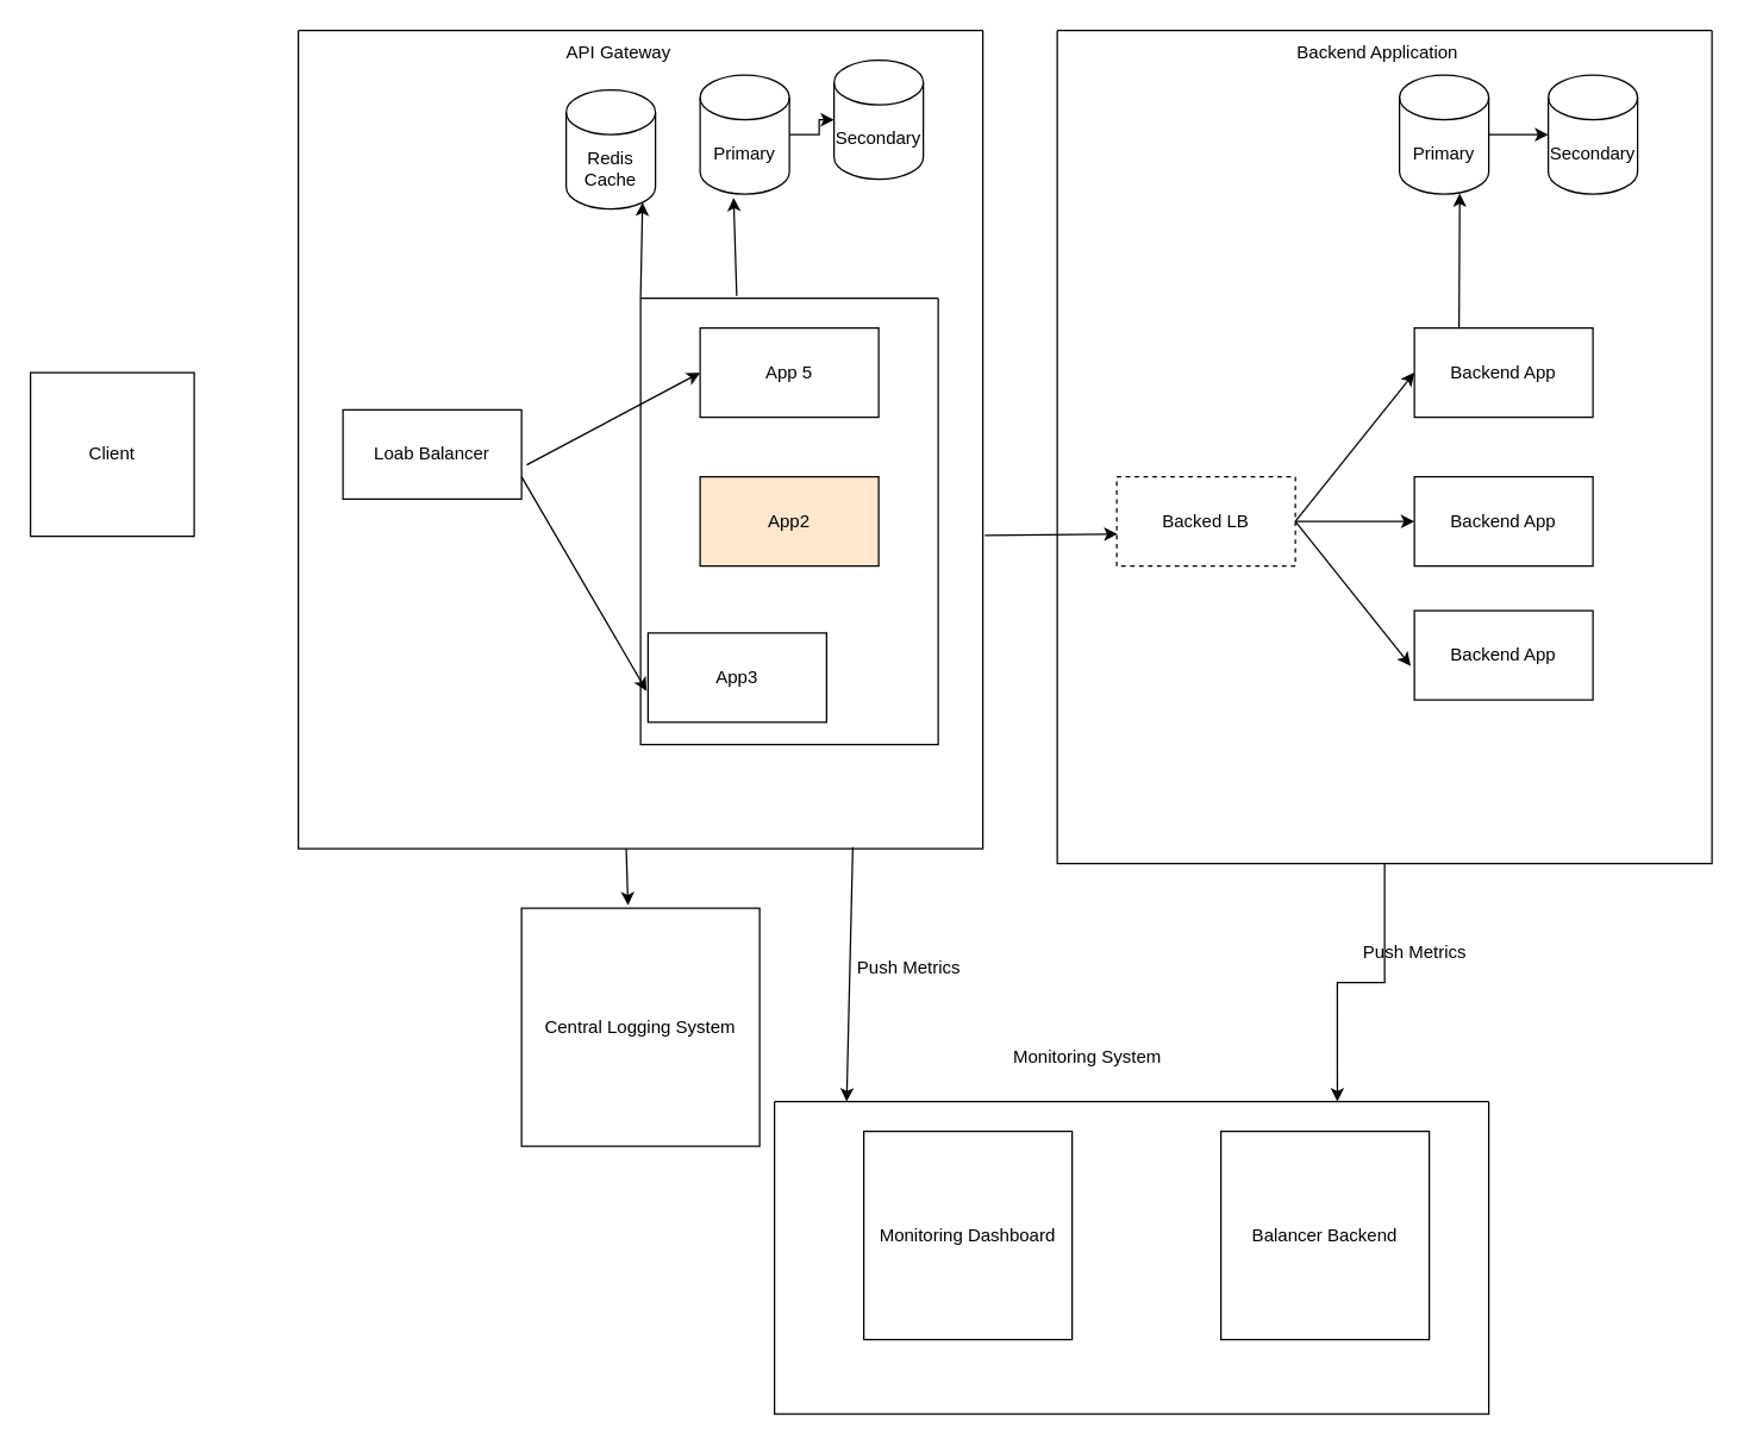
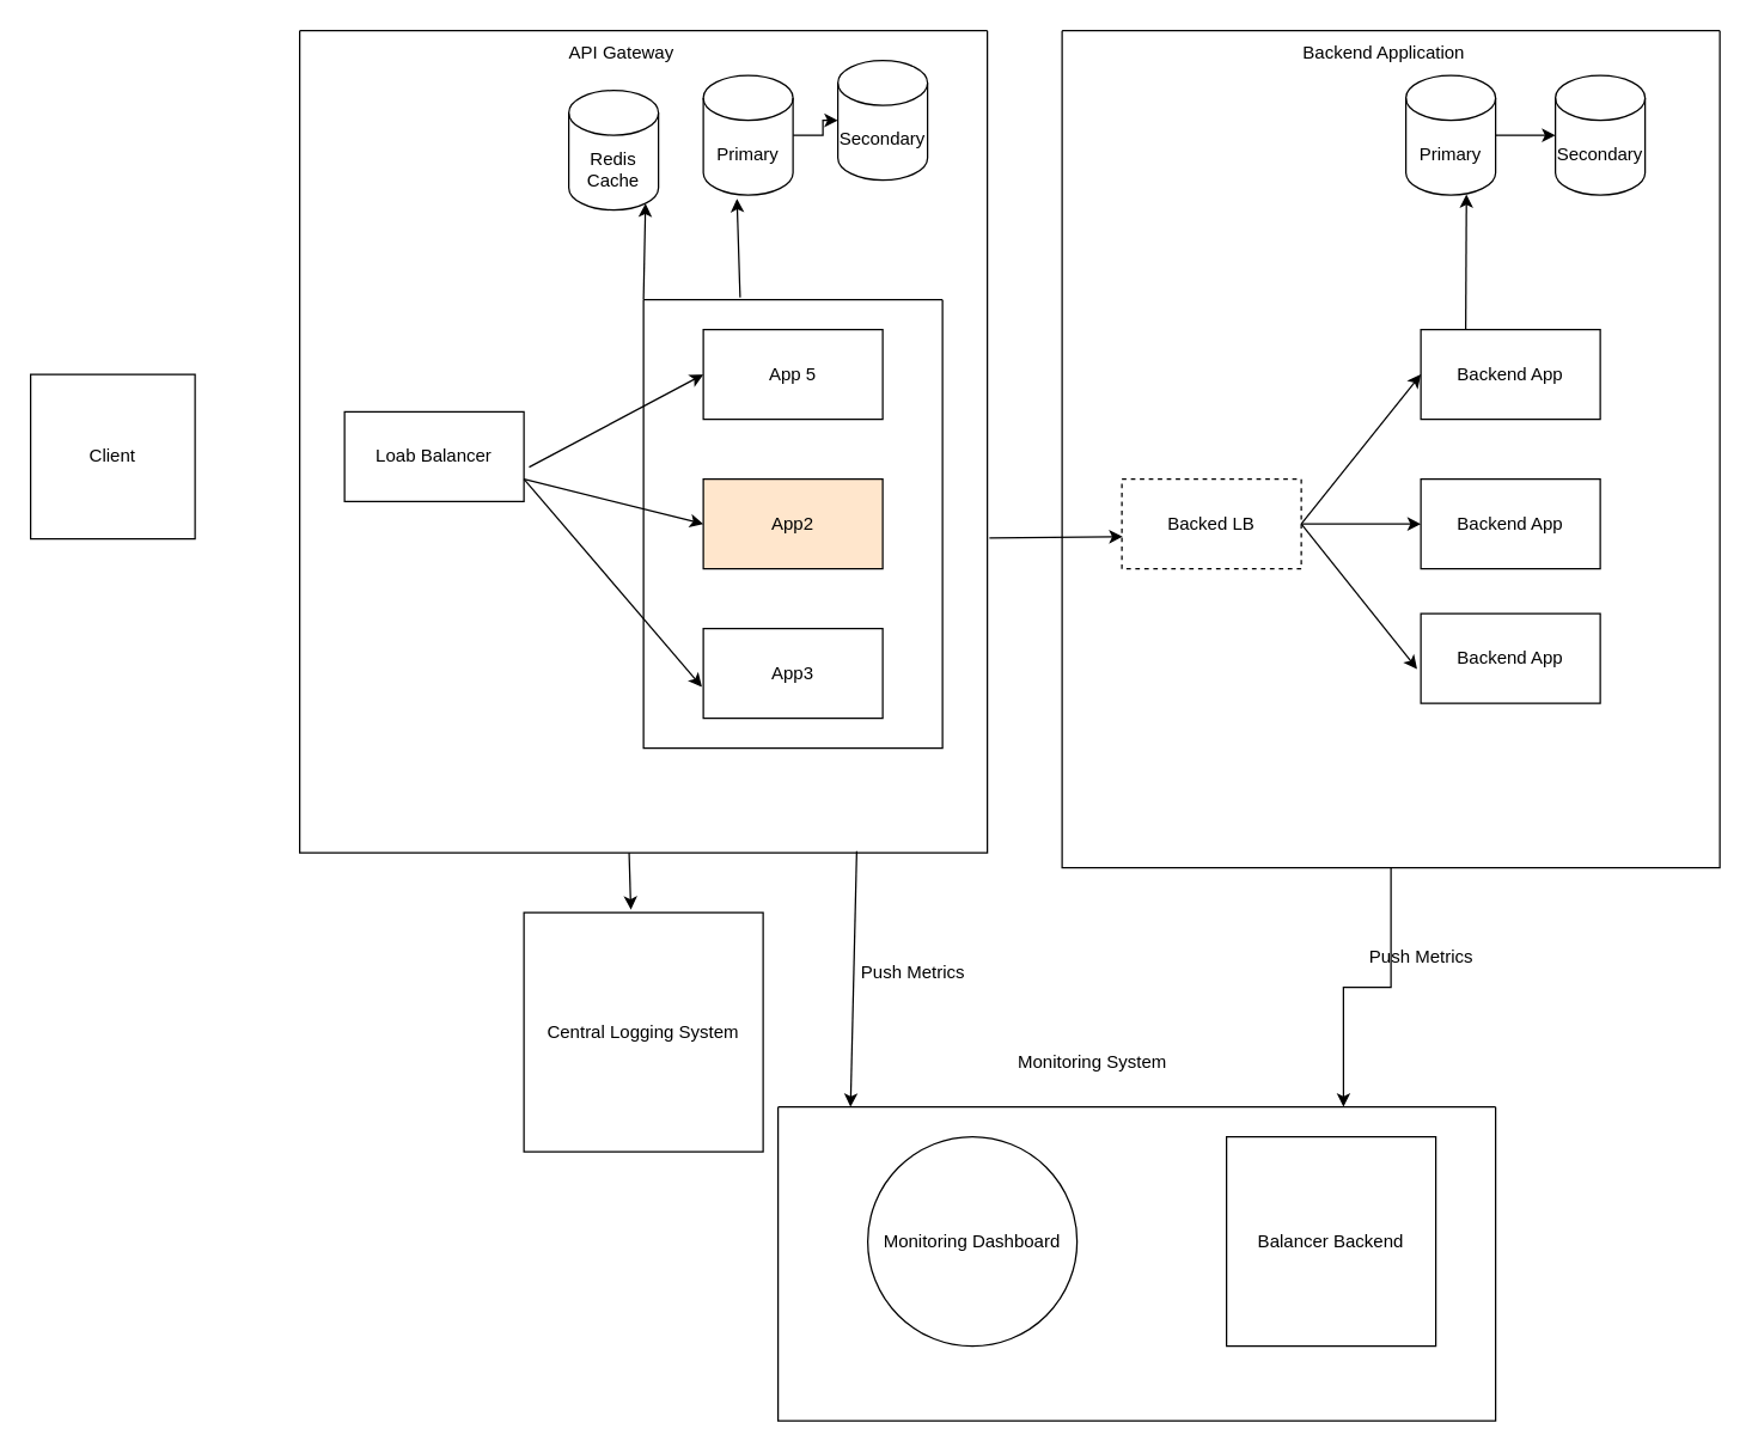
  <mxCell id="0" />
  <mxCell id="1" parent="0" />
  <mxCell id="2" value="Client" style="whiteSpace=wrap;html=1;aspect=fixed;" parent="1" vertex="1"><mxGeometry x="20" y="250" width="110" height="110" as="geometry" /></mxCell>
  <mxCell id="3" value="Loab Balancer" style="rounded=0;whiteSpace=wrap;html=1;" parent="1" vertex="1"><mxGeometry x="230" y="275" width="120" height="60" as="geometry" /></mxCell>
  <mxCell id="4" value="" style="endArrow=classic;html=1;rounded=0;entryX=0;entryY=0.5;entryDx=0;entryDy=0;exitX=1.029;exitY=0.617;exitDx=0;exitDy=0;exitPerimeter=0;" parent="1" source="3" target="5" edge="1"><mxGeometry width="50" height="50" relative="1" as="geometry"><mxPoint x="400" y="310" as="sourcePoint" /><mxPoint x="450" y="260" as="targetPoint" /></mxGeometry></mxCell>
  <mxCell id="5" value="App 5" style="rounded=0;whiteSpace=wrap;html=1;" parent="1" vertex="1"><mxGeometry x="470" y="220" width="120" height="60" as="geometry" /></mxCell>
- <mxCell id="6" value="App3" style="rounded=0;whiteSpace=wrap;html=1;" parent="1" vertex="1"><mxGeometry x="435" y="425" width="120" height="60" as="geometry" /></mxCell>
+ <mxCell id="6" value="App3" style="rounded=0;whiteSpace=wrap;html=1;" parent="1" vertex="1"><mxGeometry x="470" y="420" width="120" height="60" as="geometry" /></mxCell>
  <mxCell id="7" value="App2" style="rounded=0;whiteSpace=wrap;html=1;fillColor=#ffe6cc;" parent="1" vertex="1"><mxGeometry x="470" y="320" width="120" height="60" as="geometry" /></mxCell>
+ <mxCell id="8" value="" style="endArrow=classic;html=1;rounded=0;exitX=1;exitY=0.75;exitDx=0;exitDy=0;entryX=0;entryY=0.5;entryDx=0;entryDy=0;" parent="1" source="3" target="7" edge="1"><mxGeometry width="50" height="50" relative="1" as="geometry"><mxPoint x="380" y="390" as="sourcePoint" /><mxPoint x="430" y="340" as="targetPoint" /></mxGeometry></mxCell>
  <mxCell id="9" value="" style="endArrow=classic;html=1;rounded=0;exitX=1;exitY=0.75;exitDx=0;exitDy=0;entryX=-0.008;entryY=0.65;entryDx=0;entryDy=0;entryPerimeter=0;" parent="1" source="3" target="6" edge="1"><mxGeometry width="50" height="50" relative="1" as="geometry"><mxPoint x="380" y="390" as="sourcePoint" /><mxPoint x="430" y="340" as="targetPoint" /></mxGeometry></mxCell>
  <mxCell id="10" value="Backed LB" style="rounded=0;whiteSpace=wrap;html=1;dashed=1;" parent="1" vertex="1"><mxGeometry x="750" y="320" width="120" height="60" as="geometry" /></mxCell>
  <mxCell id="11" value="Backend App" style="rounded=0;whiteSpace=wrap;html=1;" parent="1" vertex="1"><mxGeometry x="950" y="220" width="120" height="60" as="geometry" /></mxCell>
  <mxCell id="12" value="Backend App" style="rounded=0;whiteSpace=wrap;html=1;" parent="1" vertex="1"><mxGeometry x="950" y="410" width="120" height="60" as="geometry" /></mxCell>
  <mxCell id="13" value="Backend App" style="rounded=0;whiteSpace=wrap;html=1;" parent="1" vertex="1"><mxGeometry x="950" y="320" width="120" height="60" as="geometry" /></mxCell>
  <mxCell id="14" value="" style="endArrow=classic;html=1;rounded=0;exitX=1;exitY=0.5;exitDx=0;exitDy=0;entryX=0;entryY=0.5;entryDx=0;entryDy=0;" parent="1" source="10" target="11" edge="1"><mxGeometry width="50" height="50" relative="1" as="geometry"><mxPoint x="630" y="390" as="sourcePoint" /><mxPoint x="680" y="340" as="targetPoint" /></mxGeometry></mxCell>
  <mxCell id="15" value="" style="endArrow=classic;html=1;rounded=0;exitX=1;exitY=0.5;exitDx=0;exitDy=0;entryX=0;entryY=0.5;entryDx=0;entryDy=0;" parent="1" source="10" target="13" edge="1"><mxGeometry width="50" height="50" relative="1" as="geometry"><mxPoint x="630" y="390" as="sourcePoint" /><mxPoint x="680" y="340" as="targetPoint" /></mxGeometry></mxCell>
  <mxCell id="16" value="" style="endArrow=classic;html=1;rounded=0;exitX=1;exitY=0.5;exitDx=0;exitDy=0;entryX=-0.021;entryY=0.617;entryDx=0;entryDy=0;entryPerimeter=0;" parent="1" source="10" target="12" edge="1"><mxGeometry width="50" height="50" relative="1" as="geometry"><mxPoint x="630" y="390" as="sourcePoint" /><mxPoint x="680" y="340" as="targetPoint" /></mxGeometry></mxCell>
  <mxCell id="17" value="" style="edgeStyle=orthogonalEdgeStyle;rounded=0;orthogonalLoop=1;jettySize=auto;html=1;" parent="1" source="23" target="18" edge="1"><mxGeometry relative="1" as="geometry" /></mxCell>
  <mxCell id="18" value="Secondary" style="shape=cylinder3;whiteSpace=wrap;html=1;boundedLbl=1;backgroundOutline=1;size=15;" parent="1" vertex="1"><mxGeometry x="560" y="40" width="60" height="80" as="geometry" /></mxCell>
  <mxCell id="19" value="" style="swimlane;startSize=0;" parent="1" vertex="1"><mxGeometry x="430" y="200" width="200" height="300" as="geometry" /></mxCell>
  <mxCell id="20" value="" style="swimlane;startSize=0;" parent="1" vertex="1"><mxGeometry x="200" y="20" width="460" height="550" as="geometry" /></mxCell>
  <mxCell id="21" value="API Gateway" style="text;html=1;align=center;verticalAlign=middle;resizable=0;points=[];autosize=1;strokeColor=none;fillColor=none;" parent="20" vertex="1"><mxGeometry x="170" width="90" height="30" as="geometry" /></mxCell>
  <mxCell id="22" value="Redis Cache" style="shape=cylinder3;whiteSpace=wrap;html=1;boundedLbl=1;backgroundOutline=1;size=15;" parent="20" vertex="1"><mxGeometry x="180" y="40" width="60" height="80" as="geometry" /></mxCell>
  <mxCell id="23" value="Primary" style="shape=cylinder3;whiteSpace=wrap;html=1;boundedLbl=1;backgroundOutline=1;size=15;" parent="20" vertex="1"><mxGeometry x="270" y="30" width="60" height="80" as="geometry" /></mxCell>
  <mxCell id="24" value="" style="endArrow=classic;html=1;rounded=0;exitX=0;exitY=0;exitDx=0;exitDy=0;entryX=0.855;entryY=1;entryDx=0;entryDy=-4.35;entryPerimeter=0;" parent="1" source="19" target="22" edge="1"><mxGeometry width="50" height="50" relative="1" as="geometry"><mxPoint x="630" y="380" as="sourcePoint" /><mxPoint x="680" y="330" as="targetPoint" /></mxGeometry></mxCell>
  <mxCell id="25" value="" style="endArrow=classic;html=1;rounded=0;exitX=0.323;exitY=-0.005;exitDx=0;exitDy=0;exitPerimeter=0;entryX=0.375;entryY=1.031;entryDx=0;entryDy=0;entryPerimeter=0;" parent="1" source="19" target="23" edge="1"><mxGeometry width="50" height="50" relative="1" as="geometry"><mxPoint x="630" y="380" as="sourcePoint" /><mxPoint x="680" y="330" as="targetPoint" /></mxGeometry></mxCell>
  <mxCell id="26" value="" style="endArrow=classic;html=1;rounded=0;exitX=1.003;exitY=0.617;exitDx=0;exitDy=0;exitPerimeter=0;entryX=0.004;entryY=0.642;entryDx=0;entryDy=0;entryPerimeter=0;" parent="1" source="20" target="10" edge="1"><mxGeometry width="50" height="50" relative="1" as="geometry"><mxPoint x="670" y="360" as="sourcePoint" /><mxPoint x="680" y="330" as="targetPoint" /></mxGeometry></mxCell>
  <mxCell id="27" value="Primary" style="shape=cylinder3;whiteSpace=wrap;html=1;boundedLbl=1;backgroundOutline=1;size=15;" parent="1" vertex="1"><mxGeometry x="940" y="50" width="60" height="80" as="geometry" /></mxCell>
  <mxCell id="28" value="Secondary" style="shape=cylinder3;whiteSpace=wrap;html=1;boundedLbl=1;backgroundOutline=1;size=15;" parent="1" vertex="1"><mxGeometry x="1040" y="50" width="60" height="80" as="geometry" /></mxCell>
  <mxCell id="29" value="" style="endArrow=classic;html=1;rounded=0;exitX=1;exitY=0.5;exitDx=0;exitDy=0;exitPerimeter=0;entryX=0;entryY=0.5;entryDx=0;entryDy=0;entryPerimeter=0;" parent="1" source="27" target="28" edge="1"><mxGeometry width="50" height="50" relative="1" as="geometry"><mxPoint x="790" y="350" as="sourcePoint" /><mxPoint x="840" y="300" as="targetPoint" /></mxGeometry></mxCell>
  <mxCell id="30" value="" style="endArrow=classic;html=1;rounded=0;exitX=0.25;exitY=0;exitDx=0;exitDy=0;entryX=0.675;entryY=0.994;entryDx=0;entryDy=0;entryPerimeter=0;" parent="1" source="11" target="27" edge="1"><mxGeometry width="50" height="50" relative="1" as="geometry"><mxPoint x="790" y="350" as="sourcePoint" /><mxPoint x="840" y="300" as="targetPoint" /></mxGeometry></mxCell>
  <mxCell id="31" style="edgeStyle=orthogonalEdgeStyle;rounded=0;orthogonalLoop=1;jettySize=auto;html=1;exitX=0.5;exitY=1;exitDx=0;exitDy=0;entryX=0.788;entryY=0;entryDx=0;entryDy=0;entryPerimeter=0;" parent="1" source="32" target="34" edge="1"><mxGeometry relative="1" as="geometry" /></mxCell>
  <mxCell id="32" value="" style="swimlane;startSize=0;" parent="1" vertex="1"><mxGeometry x="710" y="20" width="440" height="560" as="geometry" /></mxCell>
  <mxCell id="33" value="Backend Application" style="text;html=1;align=center;verticalAlign=middle;resizable=0;points=[];autosize=1;strokeColor=none;fillColor=none;" parent="32" vertex="1"><mxGeometry x="150" width="130" height="30" as="geometry" /></mxCell>
  <mxCell id="34" value="" style="swimlane;startSize=0;" parent="1" vertex="1"><mxGeometry x="520" y="740" width="480" height="210" as="geometry" /></mxCell>
  <mxCell id="35" value="Balancer Backend" style="whiteSpace=wrap;html=1;aspect=fixed;" parent="34" vertex="1"><mxGeometry x="300" y="20" width="140" height="140" as="geometry" /></mxCell>
  <mxCell id="36" value="Monitoring System" style="text;html=1;align=center;verticalAlign=middle;resizable=0;points=[];autosize=1;strokeColor=none;fillColor=none;" parent="1" vertex="1"><mxGeometry x="670" y="695" width="120" height="30" as="geometry" /></mxCell>
- <mxCell id="37" value="Monitoring Dashboard" style="whiteSpace=wrap;html=1;aspect=fixed;" parent="1" vertex="1"><mxGeometry x="580" y="760" width="140" height="140" as="geometry" /></mxCell>
+ <mxCell id="37" value="Monitoring Dashboard" style="ellipse;whiteSpace=wrap;html=1;aspect=fixed;" parent="1" vertex="1"><mxGeometry x="580" y="760" width="140" height="140" as="geometry" /></mxCell>
  <mxCell id="38" value="" style="endArrow=classic;html=1;rounded=0;exitX=0.81;exitY=0.998;exitDx=0;exitDy=0;exitPerimeter=0;entryX=0.101;entryY=0;entryDx=0;entryDy=0;entryPerimeter=0;" parent="1" source="20" target="34" edge="1"><mxGeometry width="50" height="50" relative="1" as="geometry"><mxPoint x="600" y="820" as="sourcePoint" /><mxPoint x="650" y="770" as="targetPoint" /></mxGeometry></mxCell>
  <mxCell id="39" value="Push Metrics" style="text;html=1;align=center;verticalAlign=middle;resizable=0;points=[];autosize=1;strokeColor=none;fillColor=none;" parent="1" vertex="1"><mxGeometry x="565" y="635" width="90" height="30" as="geometry" /></mxCell>
  <mxCell id="40" value="Push Metrics" style="text;html=1;align=center;verticalAlign=middle;resizable=0;points=[];autosize=1;strokeColor=none;fillColor=none;" parent="1" vertex="1"><mxGeometry x="905" y="625" width="90" height="30" as="geometry" /></mxCell>
  <mxCell id="41" value="Central Logging System" style="whiteSpace=wrap;html=1;aspect=fixed;" parent="1" vertex="1"><mxGeometry x="350" y="610" width="160" height="160" as="geometry" /></mxCell>
  <mxCell id="42" value="" style="endArrow=classic;html=1;rounded=0;exitX=0.479;exitY=1;exitDx=0;exitDy=0;entryX=0.447;entryY=-0.012;entryDx=0;entryDy=0;entryPerimeter=0;exitPerimeter=0;" parent="1" source="20" target="41" edge="1"><mxGeometry width="50" height="50" relative="1" as="geometry"><mxPoint x="640" y="650" as="sourcePoint" /><mxPoint x="690" y="600" as="targetPoint" /></mxGeometry></mxCell>
